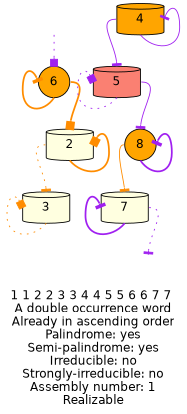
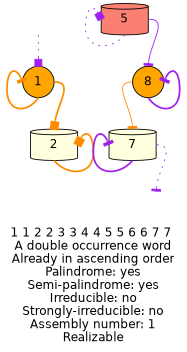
  digraph {
    fontname=Helvetica
    label="1 1 2 2 3 3 4 4 5 5 6 6 7 7 \nA double occurrence word\nAlready in ascending order\nPalindrome: yes\nSemi-palindrome: yes\nIrreducible: no\nStrongly-irreducible: no\nAssembly number: 1\nRealizable\n"
    node [fontname=Helvetica shape=cylinder style=filled fillcolor=orange]
    edge [arrowhead=tee color=purple headport=n style=dotted tailport=s]
    a [shape=diamond style=invis fillcolor=""]
-   1 [shape=circle label=6]
+   1 [shape=circle]
    2 [fillcolor=lightyellow]
    b [shape=diamond style=invis fillcolor=""]
-   3 [fillcolor=lightyellow]
-   4
    5 [fillcolor=salmon]
    n8 [label=8 shape=circle]
    7 [fillcolor=lightyellow]
    a -> 1 [arrowhead=box]
    1 -> 1 [color=darkorange headport=w style=bold]
    1 -> 2 [arrowhead=box color=darkorange style=bold tailport=e]
    2 -> 2 [arrowhead=box color=darkorange headport=e style=bold]
-   2 -> 3 [color=darkorange tailport=w]
-   3 -> 3 [arrowhead=box color=darkorange headport=w]
-   4 -> 4 [headport=e style=solid]
-   4 -> 5 [style=solid tailport=w]
    5 -> 5 [arrowhead=box headport=w]
    5 -> n8 [style=solid tailport=e]
    n8 -> n8 [headport=e style=bold]
    n8 -> 7 [color=darkorange style=solid tailport=w]
    7 -> b [tailport=e]
    7 -> 7 [headport=w style=bold]
  }
